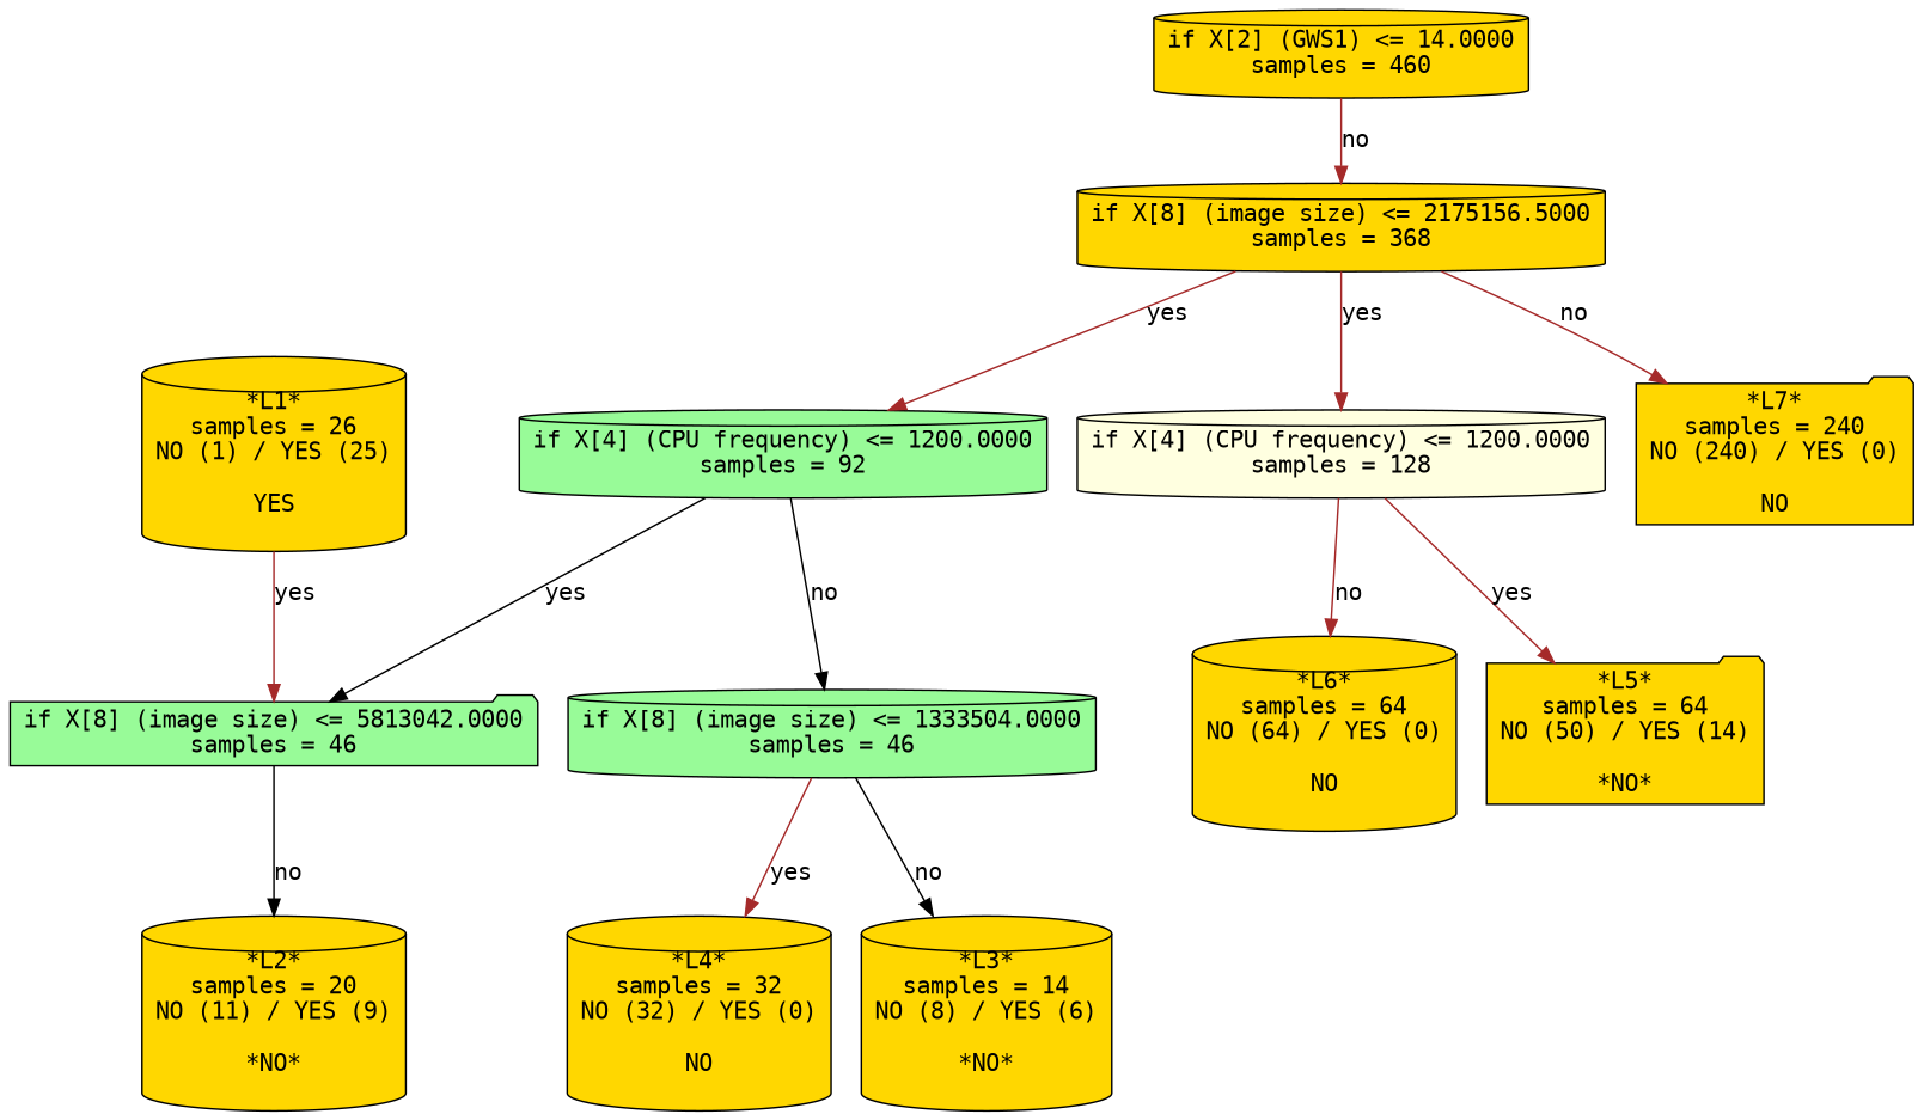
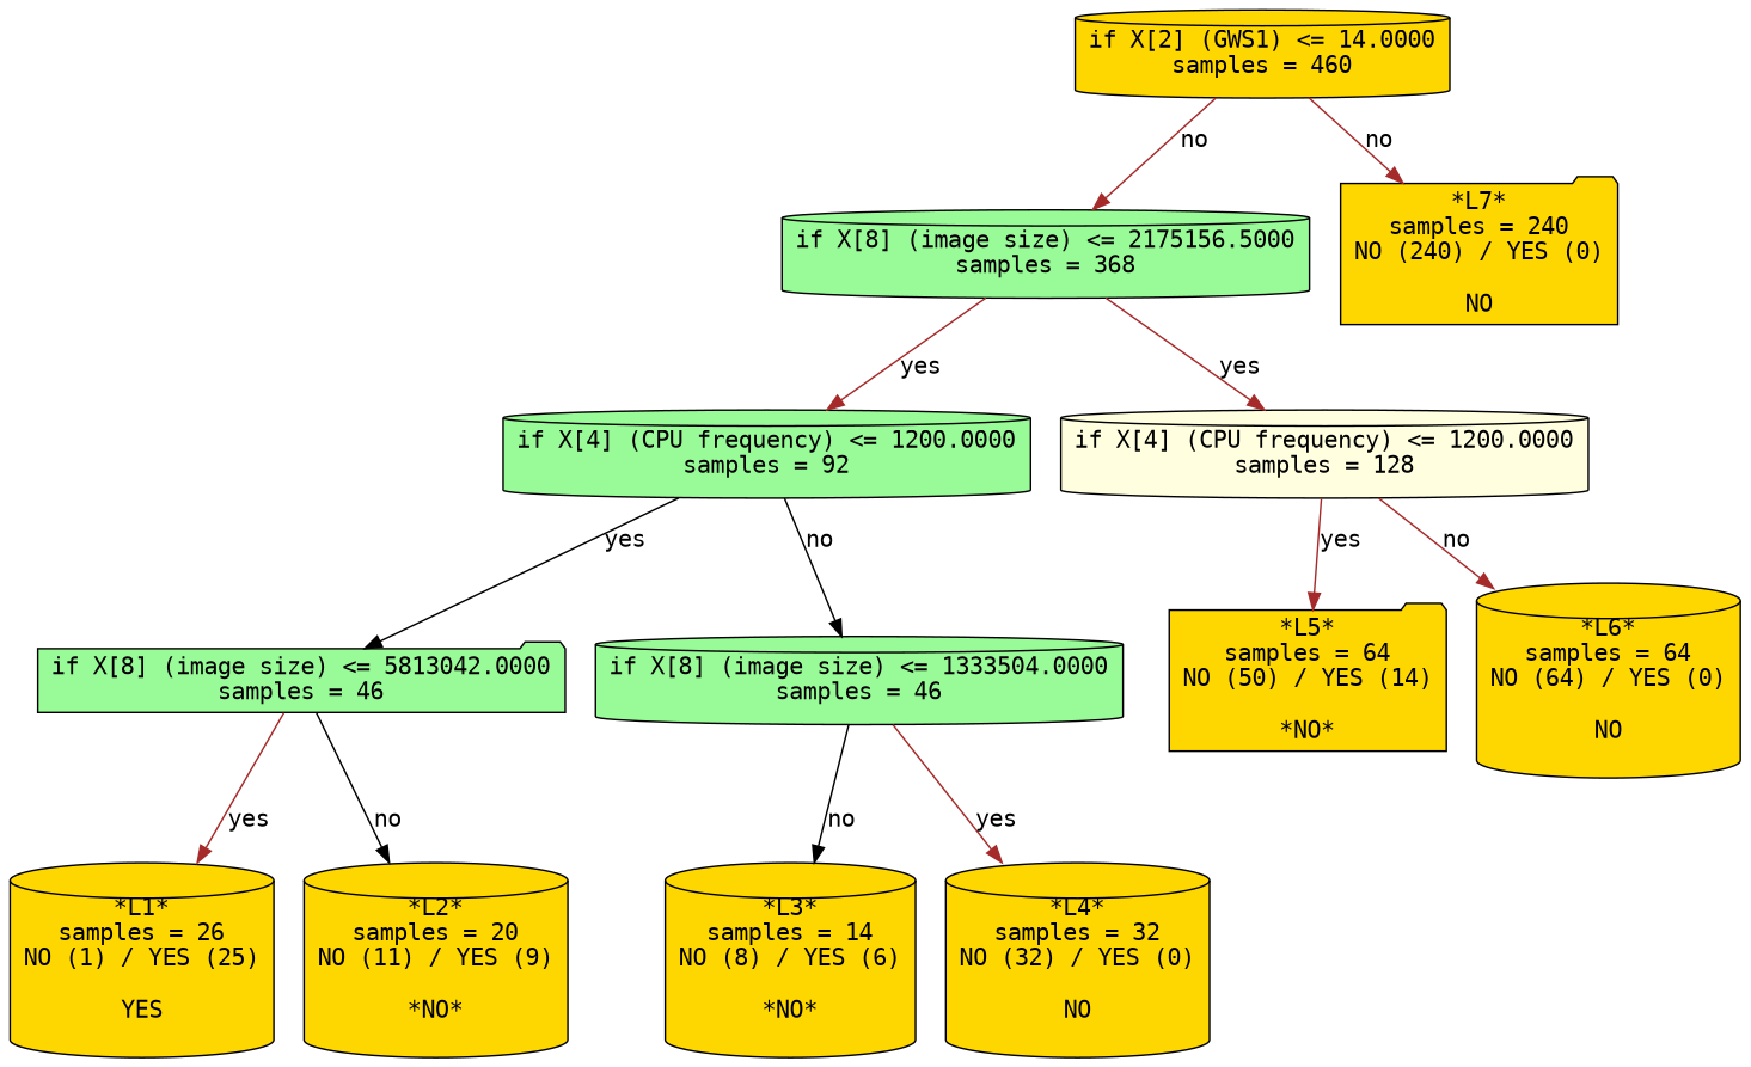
  digraph {
    fontname="DejaVu Sans Mono"
    node [fillcolor=gold fontname="DejaVu Sans Mono" shape=cylinder style=filled]
    edge [color=brown fontname="DejaVu Sans Mono"]
    n1 [label="if X[2] (GWS1) <= 14.0000\nsamples = 460"]
-   n2 [label="if X[8] (image size) <= 2175156.5000\nsamples = 368"]
+   n2 [fillcolor=palegreen label="if X[8] (image size) <= 2175156.5000\nsamples = 368"]
    n3 [fillcolor=palegreen label="if X[4] (CPU frequency) <= 1200.0000\nsamples = 92"]
    n4 [fillcolor=palegreen label="if X[8] (image size) <= 5813042.0000\nsamples = 46" shape=folder]
    n5 [fillcolor=palegreen label="if X[8] (image size) <= 1333504.0000\nsamples = 46"]
    n6 [fillcolor=lightyellow label="if X[4] (CPU frequency) <= 1200.0000\nsamples = 128"]
    n7 [label="*L7*\nsamples = 240\nNO (240) / YES (0)\n\nNO" shape=folder]
    n8 [label="*L1*\nsamples = 26\nNO (1) / YES (25)\n\nYES"]
    n9 [label="*L2*\nsamples = 20\nNO (11) / YES (9)\n\n*NO*"]
    n10 [label="*L3*\nsamples = 14\nNO (8) / YES (6)\n\n*NO*"]
    n11 [label="*L4*\nsamples = 32\nNO (32) / YES (0)\n\nNO"]
    n12 [label="*L5*\nsamples = 64\nNO (50) / YES (14)\n\n*NO*" shape=folder]
    n13 [label="*L6*\nsamples = 64\nNO (64) / YES (0)\n\nNO"]
    n1 -> n2 [label=no]
    n2 -> n3 [label=yes]
    n2 -> n6 [label=yes]
-   n2 -> n7 [label=no]
+   n1 -> n7 [label=no]
    n3 -> n4 [color=black label=yes]
    n3 -> n5 [color=black label=no]
-   n8 -> n4 [label=yes]
+   n4 -> n8 [label=yes]
    n4 -> n9 [color=black label=no]
    n5 -> n10 [color=black label=no]
    n5 -> n11 [label=yes]
    n6 -> n12 [label=yes]
    n6 -> n13 [label=no]
  }
